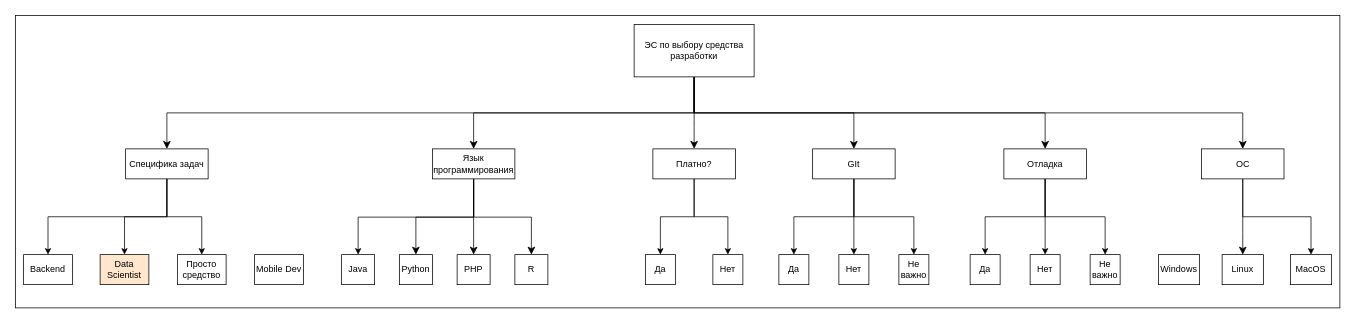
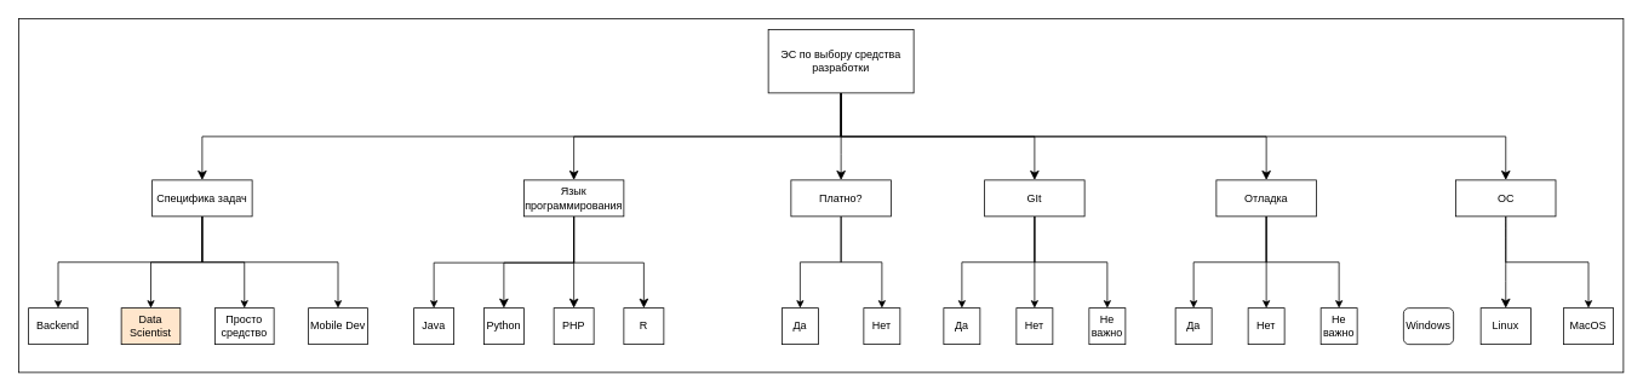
  <mxCell id="0" />
  <mxCell id="1" parent="0" />
  <mxCell id="2" value="" style="rounded=0;whiteSpace=wrap;html=1;" vertex="1" parent="1"><mxGeometry x="20" y="20" width="1766" height="390" as="geometry" /></mxCell>
  <mxCell id="3" style="edgeStyle=none;curved=1;rounded=0;orthogonalLoop=1;jettySize=auto;html=1;exitX=0.5;exitY=1;exitDx=0;exitDy=0;fontSize=12;startSize=8;endSize=8;" edge="1" parent="1" source="9" target="17"><mxGeometry relative="1" as="geometry" /></mxCell>
  <mxCell id="4" style="edgeStyle=orthogonalEdgeStyle;rounded=0;orthogonalLoop=1;jettySize=auto;html=1;exitX=0.5;exitY=1;exitDx=0;exitDy=0;entryX=0.5;entryY=0;entryDx=0;entryDy=0;fontSize=12;startSize=8;endSize=8;" edge="1" parent="1" source="9" target="48"><mxGeometry relative="1" as="geometry" /></mxCell>
  <mxCell id="5" style="edgeStyle=orthogonalEdgeStyle;rounded=0;orthogonalLoop=1;jettySize=auto;html=1;exitX=0.5;exitY=1;exitDx=0;exitDy=0;entryX=0.5;entryY=0;entryDx=0;entryDy=0;fontSize=12;startSize=8;endSize=8;" edge="1" parent="1" source="9" target="14"><mxGeometry relative="1" as="geometry" /></mxCell>
  <mxCell id="6" style="edgeStyle=orthogonalEdgeStyle;rounded=0;orthogonalLoop=1;jettySize=auto;html=1;exitX=0.5;exitY=1;exitDx=0;exitDy=0;entryX=0.5;entryY=0;entryDx=0;entryDy=0;fontSize=12;startSize=8;endSize=8;" edge="1" parent="1" source="9" target="40"><mxGeometry relative="1" as="geometry" /></mxCell>
  <mxCell id="7" style="edgeStyle=orthogonalEdgeStyle;rounded=0;orthogonalLoop=1;jettySize=auto;html=1;exitX=0.5;exitY=1;exitDx=0;exitDy=0;entryX=0.5;entryY=0;entryDx=0;entryDy=0;fontSize=12;startSize=8;endSize=8;" edge="1" parent="1" source="9" target="24"><mxGeometry relative="1" as="geometry" /></mxCell>
  <mxCell id="8" style="edgeStyle=orthogonalEdgeStyle;rounded=0;orthogonalLoop=1;jettySize=auto;html=1;exitX=0.5;exitY=1;exitDx=0;exitDy=0;entryX=0.5;entryY=0;entryDx=0;entryDy=0;fontSize=12;startSize=8;endSize=8;" edge="1" parent="1" source="9" target="20"><mxGeometry relative="1" as="geometry" /></mxCell>
  <mxCell id="9" value="ЭС по выбору средства разработки" style="rounded=0;whiteSpace=wrap;html=1;gradientColor=none;" parent="1" vertex="1"><mxGeometry x="845" y="32" width="160" height="70" as="geometry" /></mxCell>
  <mxCell id="10" style="edgeStyle=orthogonalEdgeStyle;rounded=0;orthogonalLoop=1;jettySize=auto;html=1;exitX=0.5;exitY=1;exitDx=0;exitDy=0;entryX=0.5;entryY=0;entryDx=0;entryDy=0;" parent="1" source="14" target="25" edge="1"><mxGeometry relative="1" as="geometry" /></mxCell>
  <mxCell id="11" style="edgeStyle=orthogonalEdgeStyle;rounded=0;orthogonalLoop=1;jettySize=auto;html=1;exitX=0.5;exitY=1;exitDx=0;exitDy=0;" parent="1" source="14" target="26" edge="1"><mxGeometry relative="1" as="geometry" /></mxCell>
  <mxCell id="12" style="edgeStyle=orthogonalEdgeStyle;rounded=0;orthogonalLoop=1;jettySize=auto;html=1;exitX=0.5;exitY=1;exitDx=0;exitDy=0;entryX=0.5;entryY=0;entryDx=0;entryDy=0;" parent="1" source="14" target="27" edge="1"><mxGeometry relative="1" as="geometry" /></mxCell>
+ <mxCell id="13" style="edgeStyle=orthogonalEdgeStyle;rounded=0;orthogonalLoop=1;jettySize=auto;html=1;exitX=0.5;exitY=1;exitDx=0;exitDy=0;entryX=0.5;entryY=0;entryDx=0;entryDy=0;" parent="1" source="14" target="28" edge="1"><mxGeometry relative="1" as="geometry" /></mxCell>
  <mxCell id="14" value="Специфика задач" style="rounded=0;whiteSpace=wrap;html=1;" parent="1" vertex="1"><mxGeometry x="167" y="198" width="110" height="40" as="geometry" /></mxCell>
  <mxCell id="15" style="edgeStyle=orthogonalEdgeStyle;rounded=0;orthogonalLoop=1;jettySize=auto;html=1;exitX=0.5;exitY=1;exitDx=0;exitDy=0;" parent="1" source="17" target="31" edge="1"><mxGeometry relative="1" as="geometry" /></mxCell>
  <mxCell id="16" style="edgeStyle=orthogonalEdgeStyle;rounded=0;orthogonalLoop=1;jettySize=auto;html=1;exitX=0.5;exitY=1;exitDx=0;exitDy=0;" parent="1" source="17" target="32" edge="1"><mxGeometry relative="1" as="geometry" /></mxCell>
  <mxCell id="17" value="Платно?" style="rounded=0;whiteSpace=wrap;html=1;" parent="1" vertex="1"><mxGeometry x="870" y="198" width="110" height="40" as="geometry" /></mxCell>
  <mxCell id="18" style="edgeStyle=orthogonalEdgeStyle;rounded=0;orthogonalLoop=1;jettySize=auto;html=1;exitX=0.5;exitY=1;exitDx=0;exitDy=0;entryX=0.5;entryY=0;entryDx=0;entryDy=0;" parent="1" source="20" target="33" edge="1"><mxGeometry relative="1" as="geometry" /></mxCell>
  <mxCell id="19" style="edgeStyle=none;curved=1;rounded=0;orthogonalLoop=1;jettySize=auto;html=1;exitX=0.5;exitY=1;exitDx=0;exitDy=0;fontSize=12;startSize=8;endSize=8;" edge="1" parent="1" source="20" target="30"><mxGeometry relative="1" as="geometry" /></mxCell>
  <mxCell id="20" value="ОС" style="rounded=0;whiteSpace=wrap;html=1;" parent="1" vertex="1"><mxGeometry x="1601.5" y="198" width="110" height="40" as="geometry" /></mxCell>
  <mxCell id="21" style="edgeStyle=orthogonalEdgeStyle;rounded=0;orthogonalLoop=1;jettySize=auto;html=1;exitX=0.5;exitY=1;exitDx=0;exitDy=0;entryX=0.5;entryY=0;entryDx=0;entryDy=0;" parent="1" source="24" target="34" edge="1"><mxGeometry relative="1" as="geometry" /></mxCell>
  <mxCell id="22" style="edgeStyle=orthogonalEdgeStyle;rounded=0;orthogonalLoop=1;jettySize=auto;html=1;exitX=0.5;exitY=1;exitDx=0;exitDy=0;" parent="1" source="24" target="35" edge="1"><mxGeometry relative="1" as="geometry" /></mxCell>
  <mxCell id="23" style="edgeStyle=orthogonalEdgeStyle;rounded=0;orthogonalLoop=1;jettySize=auto;html=1;exitX=0.5;exitY=1;exitDx=0;exitDy=0;entryX=0.5;entryY=0;entryDx=0;entryDy=0;" parent="1" source="24" target="36" edge="1"><mxGeometry relative="1" as="geometry" /></mxCell>
  <mxCell id="24" value="Отладка" style="rounded=0;whiteSpace=wrap;html=1;" parent="1" vertex="1"><mxGeometry x="1338" y="198" width="110" height="40" as="geometry" /></mxCell>
  <mxCell id="25" value="Backend" style="rounded=0;whiteSpace=wrap;html=1;" parent="1" vertex="1"><mxGeometry x="31" y="339" width="65" height="40" as="geometry" /></mxCell>
  <mxCell id="26" value="Просто средство" style="rounded=0;whiteSpace=wrap;html=1;" parent="1" vertex="1"><mxGeometry x="236" y="339" width="65" height="40" as="geometry" /></mxCell>
  <mxCell id="27" value="Data Scientist" style="rounded=0;whiteSpace=wrap;html=1;fillColor=#ffe6cc;" parent="1" vertex="1"><mxGeometry x="133" y="339" width="65" height="40" as="geometry" /></mxCell>
  <mxCell id="28" value="Mobile Dev" style="rounded=0;whiteSpace=wrap;html=1;" parent="1" vertex="1"><mxGeometry x="339" y="339" width="65" height="40" as="geometry" /></mxCell>
- <mxCell id="29" value="Windows" style="rounded=0;whiteSpace=wrap;html=1;" parent="1" vertex="1"><mxGeometry x="1544" y="339" width="55" height="40" as="geometry" /></mxCell>
+ <mxCell id="29" value="Windows" style="whiteSpace=wrap;html=1;rounded=1;" parent="1" vertex="1"><mxGeometry x="1544" y="339" width="55" height="40" as="geometry" /></mxCell>
  <mxCell id="30" value="Linux" style="rounded=0;whiteSpace=wrap;html=1;" parent="1" vertex="1"><mxGeometry x="1629" y="339" width="55" height="40" as="geometry" /></mxCell>
  <mxCell id="31" value="Да" style="rounded=0;whiteSpace=wrap;html=1;" parent="1" vertex="1"><mxGeometry x="860" y="339" width="40" height="40" as="geometry" /></mxCell>
  <mxCell id="32" value="Нет" style="rounded=0;whiteSpace=wrap;html=1;" parent="1" vertex="1"><mxGeometry x="950" y="339" width="40" height="40" as="geometry" /></mxCell>
  <mxCell id="33" value="MacOS" style="rounded=0;whiteSpace=wrap;html=1;" parent="1" vertex="1"><mxGeometry x="1720" y="339" width="55" height="40" as="geometry" /></mxCell>
  <mxCell id="34" value="Да" style="rounded=0;whiteSpace=wrap;html=1;" parent="1" vertex="1"><mxGeometry x="1293" y="339" width="40" height="40" as="geometry" /></mxCell>
  <mxCell id="35" value="Нет" style="rounded=0;whiteSpace=wrap;html=1;" parent="1" vertex="1"><mxGeometry x="1373" y="339" width="40" height="40" as="geometry" /></mxCell>
  <mxCell id="36" value="Не важно" style="rounded=0;whiteSpace=wrap;html=1;" parent="1" vertex="1"><mxGeometry x="1453" y="339" width="40" height="40" as="geometry" /></mxCell>
  <mxCell id="37" style="edgeStyle=orthogonalEdgeStyle;rounded=0;orthogonalLoop=1;jettySize=auto;html=1;exitX=0.5;exitY=1;exitDx=0;exitDy=0;entryX=0.5;entryY=0;entryDx=0;entryDy=0;" edge="1" parent="1" source="40" target="41"><mxGeometry relative="1" as="geometry" /></mxCell>
  <mxCell id="38" style="edgeStyle=orthogonalEdgeStyle;rounded=0;orthogonalLoop=1;jettySize=auto;html=1;exitX=0.5;exitY=1;exitDx=0;exitDy=0;" edge="1" parent="1" source="40" target="42"><mxGeometry relative="1" as="geometry" /></mxCell>
  <mxCell id="39" style="edgeStyle=orthogonalEdgeStyle;rounded=0;orthogonalLoop=1;jettySize=auto;html=1;exitX=0.5;exitY=1;exitDx=0;exitDy=0;entryX=0.5;entryY=0;entryDx=0;entryDy=0;" edge="1" parent="1" source="40" target="43"><mxGeometry relative="1" as="geometry" /></mxCell>
  <mxCell id="40" value="GIt" style="rounded=0;whiteSpace=wrap;html=1;" vertex="1" parent="1"><mxGeometry x="1083" y="198" width="110" height="40" as="geometry" /></mxCell>
  <mxCell id="41" value="Да" style="rounded=0;whiteSpace=wrap;html=1;" vertex="1" parent="1"><mxGeometry x="1038" y="339" width="40" height="40" as="geometry" /></mxCell>
  <mxCell id="42" value="Нет" style="rounded=0;whiteSpace=wrap;html=1;" vertex="1" parent="1"><mxGeometry x="1118" y="339" width="40" height="40" as="geometry" /></mxCell>
  <mxCell id="43" value="Не важно" style="rounded=0;whiteSpace=wrap;html=1;" vertex="1" parent="1"><mxGeometry x="1198" y="339" width="40" height="40" as="geometry" /></mxCell>
  <mxCell id="44" style="edgeStyle=orthogonalEdgeStyle;rounded=0;orthogonalLoop=1;jettySize=auto;html=1;exitX=0.5;exitY=1;exitDx=0;exitDy=0;entryX=0.5;entryY=0;entryDx=0;entryDy=0;" edge="1" parent="1" source="48" target="49"><mxGeometry relative="1" as="geometry"><Array as="points"><mxPoint x="631" y="289" /><mxPoint x="477" y="289" /></Array></mxGeometry></mxCell>
  <mxCell id="45" style="edgeStyle=orthogonalEdgeStyle;rounded=0;orthogonalLoop=1;jettySize=auto;html=1;exitX=0.5;exitY=1;exitDx=0;exitDy=0;entryX=0.5;entryY=0;entryDx=0;entryDy=0;fontSize=12;startSize=8;endSize=8;" edge="1" parent="1" source="48" target="50"><mxGeometry relative="1" as="geometry"><Array as="points"><mxPoint x="631" y="289" /><mxPoint x="554" y="289" /></Array></mxGeometry></mxCell>
  <mxCell id="46" style="edgeStyle=orthogonalEdgeStyle;rounded=0;orthogonalLoop=1;jettySize=auto;html=1;exitX=0.5;exitY=1;exitDx=0;exitDy=0;fontSize=12;startSize=8;endSize=8;" edge="1" parent="1" source="48" target="51"><mxGeometry relative="1" as="geometry" /></mxCell>
  <mxCell id="47" style="edgeStyle=orthogonalEdgeStyle;rounded=0;orthogonalLoop=1;jettySize=auto;html=1;exitX=0.5;exitY=1;exitDx=0;exitDy=0;entryX=0.5;entryY=0;entryDx=0;entryDy=0;fontSize=12;startSize=8;endSize=8;" edge="1" parent="1" source="48" target="52"><mxGeometry relative="1" as="geometry"><Array as="points"><mxPoint x="631" y="289" /><mxPoint x="708" y="289" /></Array></mxGeometry></mxCell>
  <mxCell id="48" value="Язык программирования" style="rounded=0;whiteSpace=wrap;html=1;" vertex="1" parent="1"><mxGeometry x="576" y="198" width="110" height="40" as="geometry" /></mxCell>
  <mxCell id="49" value="Java" style="rounded=0;whiteSpace=wrap;html=1;" vertex="1" parent="1"><mxGeometry x="455" y="339" width="44" height="40" as="geometry" /></mxCell>
  <mxCell id="50" value="Python" style="rounded=0;whiteSpace=wrap;html=1;" vertex="1" parent="1"><mxGeometry x="532" y="339" width="44" height="40" as="geometry" /></mxCell>
  <mxCell id="51" value="PHP" style="rounded=0;whiteSpace=wrap;html=1;" vertex="1" parent="1"><mxGeometry x="609" y="339" width="44" height="40" as="geometry" /></mxCell>
  <mxCell id="52" value="R" style="rounded=0;whiteSpace=wrap;html=1;" vertex="1" parent="1"><mxGeometry x="686" y="339" width="44" height="40" as="geometry" /></mxCell>
